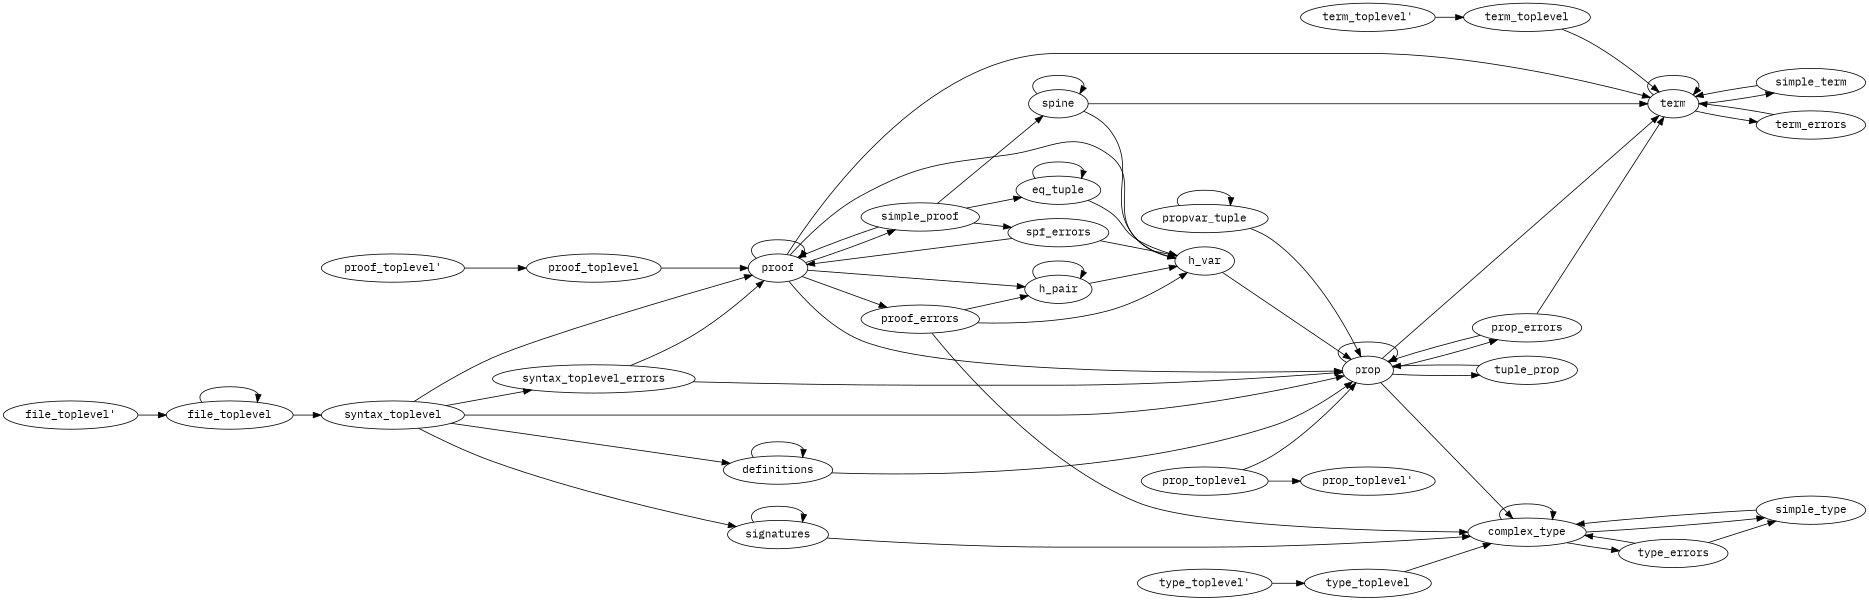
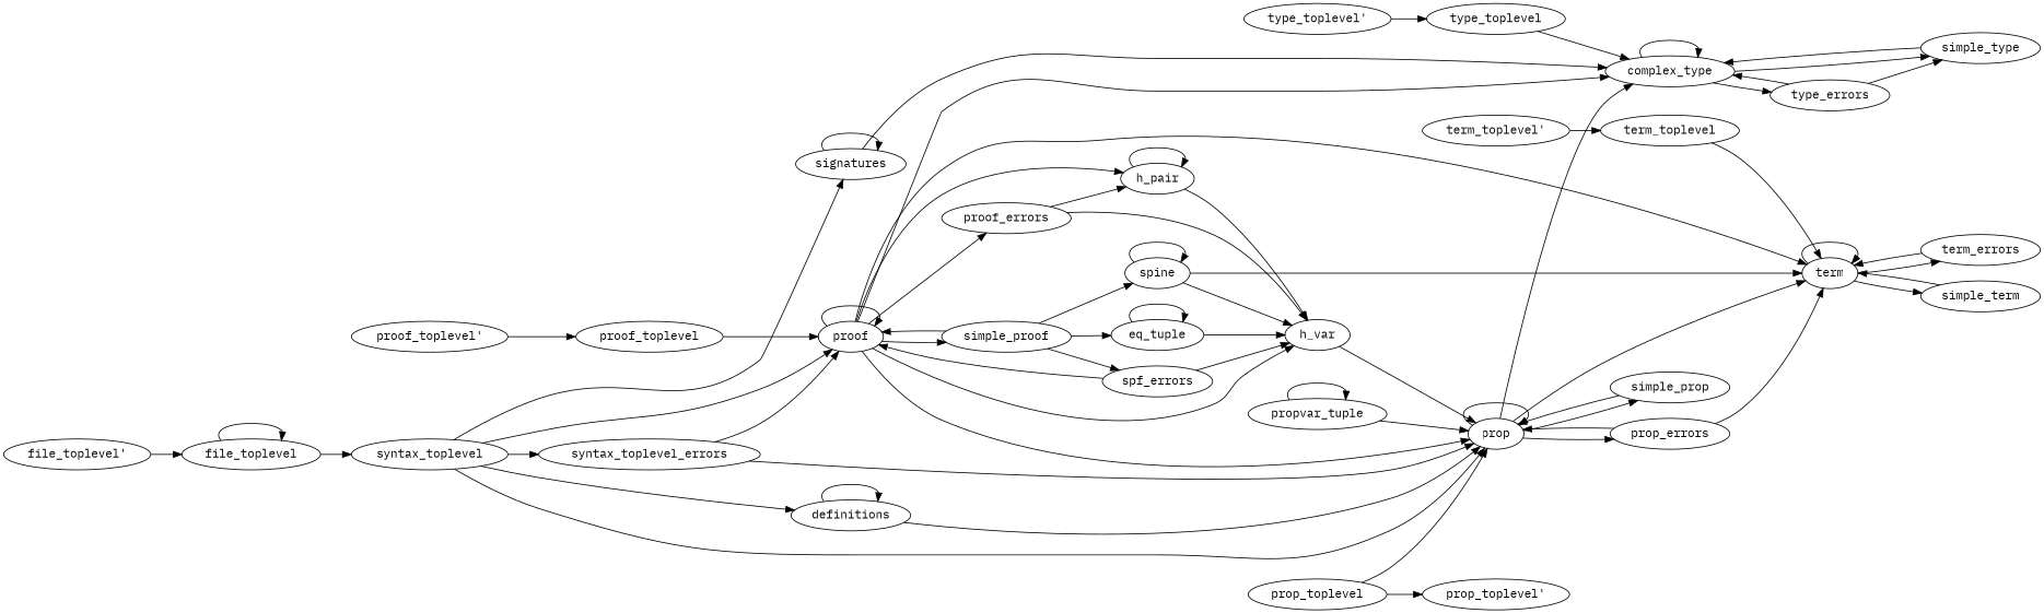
  digraph {
    fontname="IBM Plex Mono"
    rankdir=LR
    node [fontname="IBM Plex Mono"]
    edge [fontname="IBM Plex Mono"]
    n1 [label="type_toplevel'"]
    n2 [label=type_toplevel]
    n3 [label=complex_type]
    n4 [label="term_toplevel'"]
    n5 [label=term_toplevel]
    n6 [label=term]
    n7 [label="prop_toplevel'"]
    n8 [label=prop_toplevel]
    n9 [label=prop]
    n10 [label="proof_toplevel'"]
    n11 [label=proof_toplevel]
    n12 [label=proof]
    n13 [label="file_toplevel'"]
    n14 [label=file_toplevel]
    n15 [label=syntax_toplevel]
    n16 [label=type_errors]
    n17 [label=simple_type]
    n18 [label=term_errors]
    n19 [label=simple_term]
    n20 [label=syntax_toplevel_errors]
-   n21 [label=tuple_prop]
+   n21 [label=simple_prop]
    n22 [label=prop_errors]
    n23 [label=h_var]
    n24 [label=simple_proof]
    n25 [label=proof_errors]
    n26 [label=h_pair]
    n27 [label=signatures]
    n28 [label=definitions]
    n29 [label=spine]
    n30 [label=spf_errors]
    n31 [label=eq_tuple]
    n32 [label=propvar_tuple]
    n1 -> n2
    n2 -> n3
    n3 -> n3
    n3 -> n16
    n3 -> n17
    n4 -> n5
    n5 -> n6
    n6 -> n6
    n6 -> n18
    n6 -> n19
    n8 -> n7
    n8 -> n9
    n9 -> n3
    n9 -> n6
    n9 -> n9
    n9 -> n21
    n9 -> n22
    n10 -> n11
    n11 -> n12
-   n25 -> n3
+   n12 -> n3
    n12 -> n6
    n12 -> n9
    n12 -> n12
    n12 -> n23
    n12 -> n24
    n12 -> n25
    n12 -> n26
    n13 -> n14
    n14 -> n14
    n14 -> n15
    n15 -> n9
    n15 -> n12
    n15 -> n20
    n15 -> n27
    n15 -> n28
    n16 -> n3
    n16 -> n17
    n17 -> n3
    n18 -> n6
    n19 -> n6
    n20 -> n9
    n20 -> n12
    n21 -> n9
    n22 -> n6
    n22 -> n9
    n23 -> n9
    n24 -> n12
    n24 -> n29
    n24 -> n30
    n24 -> n31
    n25 -> n23
    n25 -> n26
    n26 -> n23
    n26 -> n26
    n27 -> n3
    n27 -> n27
    n28 -> n9
    n28 -> n28
    n29 -> n6
    n29 -> n23
    n29 -> n29
    n30 -> n12
    n30 -> n23
    n31 -> n23
    n31 -> n31
    n32 -> n9
    n32 -> n32
  }
